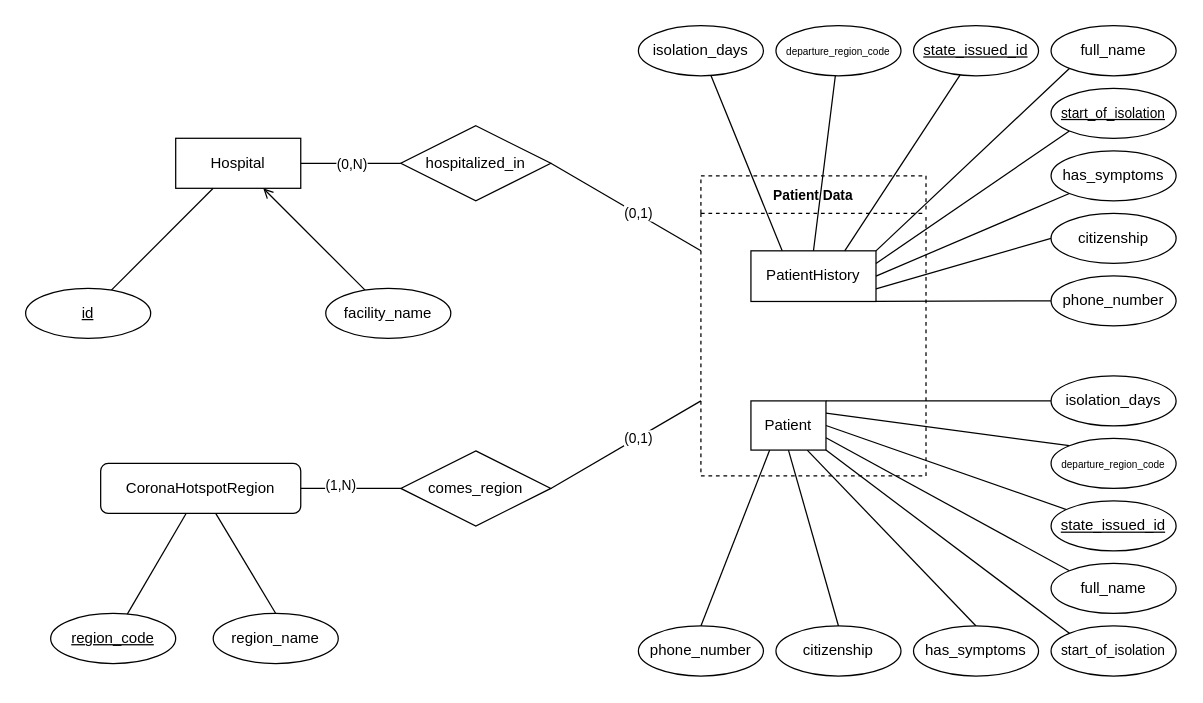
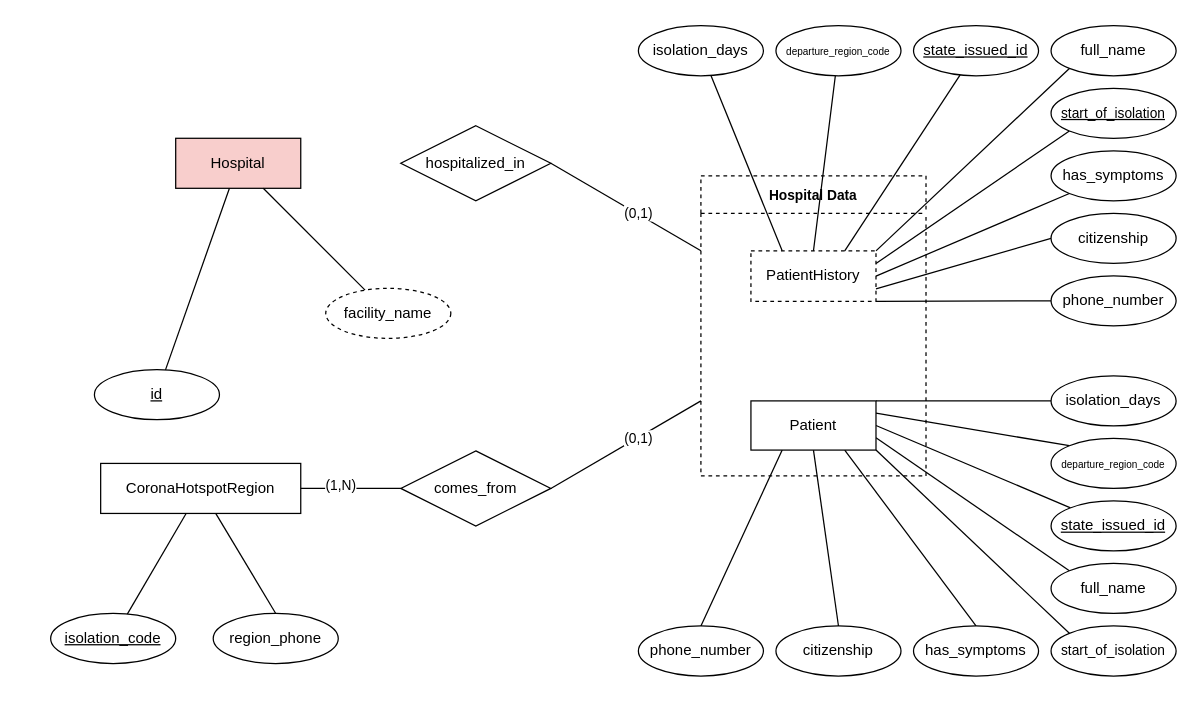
  <mxCell id="0" />
  <mxCell id="1" parent="0" />
- <mxCell id="2" value="CoronaHotspotRegion" style="whiteSpace=wrap;html=1;align=center;rounded=1;" parent="1" vertex="1"><mxGeometry x="80" y="370" width="160" height="40" as="geometry" /></mxCell>
- <mxCell id="3" value="Hospital" style="whiteSpace=wrap;html=1;align=center;rounded=0;" parent="1" vertex="1"><mxGeometry x="140" y="110" width="100" height="40" as="geometry" /></mxCell>
+ <mxCell id="2" value="CoronaHotspotRegion" style="whiteSpace=wrap;html=1;align=center;rounded=0;" parent="1" vertex="1"><mxGeometry x="80" y="370" width="160" height="40" as="geometry" /></mxCell>
+ <mxCell id="3" value="Hospital" style="whiteSpace=wrap;html=1;align=center;rounded=0;fillColor=#f8cecc;" parent="1" vertex="1"><mxGeometry x="140" y="110" width="100" height="40" as="geometry" /></mxCell>
  <mxCell id="4" value="hospitalized_in" style="shape=rhombus;perimeter=rhombusPerimeter;whiteSpace=wrap;html=1;align=center;rounded=0;" parent="1" vertex="1"><mxGeometry x="320" y="100" width="120" height="60" as="geometry" /></mxCell>
- <mxCell id="5" value="" style="endArrow=none;html=1;rounded=0;exitX=1;exitY=0.5;exitDx=0;exitDy=0;entryX=0;entryY=0.5;entryDx=0;entryDy=0;" parent="1" source="3" target="4" edge="1"><mxGeometry relative="1" as="geometry"><mxPoint x="330" y="140" as="sourcePoint" /><mxPoint x="310" y="130" as="targetPoint" /></mxGeometry></mxCell>
- <mxCell id="6" value="(0,N)" style="edgeLabel;html=1;align=center;verticalAlign=middle;resizable=0;points=[];rounded=0;" parent="5" vertex="1" connectable="0"><mxGeometry x="0.206" y="2" relative="1" as="geometry"><mxPoint x="-8" y="2" as="offset" /></mxGeometry></mxCell>
  <mxCell id="7" value="" style="endArrow=none;html=1;rounded=0;exitX=1;exitY=0.5;exitDx=0;exitDy=0;entryX=0;entryY=0.25;entryDx=0;entryDy=0;" parent="1" source="4" target="38" edge="1"><mxGeometry relative="1" as="geometry"><mxPoint x="555" y="375" as="sourcePoint" /><mxPoint x="605" y="345" as="targetPoint" /></mxGeometry></mxCell>
  <mxCell id="8" value="(0,1)" style="edgeLabel;html=1;align=center;verticalAlign=middle;resizable=0;points=[];rounded=0;" parent="7" vertex="1" connectable="0"><mxGeometry x="0.206" y="2" relative="1" as="geometry"><mxPoint x="-4" y="-1" as="offset" /></mxGeometry></mxCell>
- <mxCell id="9" value="comes_region" style="shape=rhombus;perimeter=rhombusPerimeter;whiteSpace=wrap;html=1;align=center;rounded=0;" parent="1" vertex="1"><mxGeometry x="320" y="360" width="120" height="60" as="geometry" /></mxCell>
+ <mxCell id="9" value="comes_from" style="shape=rhombus;perimeter=rhombusPerimeter;whiteSpace=wrap;html=1;align=center;rounded=0;" parent="1" vertex="1"><mxGeometry x="320" y="360" width="120" height="60" as="geometry" /></mxCell>
  <mxCell id="10" value="" style="endArrow=none;html=1;rounded=0;entryX=0;entryY=0.75;entryDx=0;entryDy=0;exitX=1;exitY=0.5;exitDx=0;exitDy=0;" parent="1" source="9" target="38" edge="1"><mxGeometry relative="1" as="geometry"><mxPoint x="375" y="435" as="sourcePoint" /><mxPoint x="635" y="375" as="targetPoint" /><Array as="points" /></mxGeometry></mxCell>
  <mxCell id="11" value="(0,1)" style="edgeLabel;html=1;align=center;verticalAlign=middle;resizable=0;points=[];rounded=0;" parent="10" vertex="1" connectable="0"><mxGeometry x="-0.313" y="-1" relative="1" as="geometry"><mxPoint x="28" y="-17" as="offset" /></mxGeometry></mxCell>
  <mxCell id="12" value="" style="endArrow=none;html=1;rounded=0;entryX=0;entryY=0.5;entryDx=0;entryDy=0;exitX=1;exitY=0.5;exitDx=0;exitDy=0;" parent="1" source="2" target="9" edge="1"><mxGeometry relative="1" as="geometry"><mxPoint x="170" y="470" as="sourcePoint" /><mxPoint x="330" y="470" as="targetPoint" /></mxGeometry></mxCell>
  <mxCell id="13" value="(1,N)" style="edgeLabel;html=1;align=center;verticalAlign=middle;resizable=0;points=[];rounded=0;" parent="12" vertex="1" connectable="0"><mxGeometry x="0.296" relative="1" as="geometry"><mxPoint x="-21" y="-3" as="offset" /></mxGeometry></mxCell>
  <mxCell id="14" value="" style="edgeStyle=none;html=1;endArrow=none;endFill=0;entryX=1;entryY=0.5;entryDx=0;entryDy=0;rounded=0;" parent="1" source="15" target="39" edge="1"><mxGeometry relative="1" as="geometry"><mxPoint x="724.76" y="319.68" as="targetPoint" /></mxGeometry></mxCell>
  <mxCell id="15" value="&lt;u&gt;state_&lt;/u&gt;&lt;u&gt;issued&lt;/u&gt;&lt;u&gt;_id&lt;/u&gt;" style="ellipse;whiteSpace=wrap;html=1;align=center;rounded=0;" parent="1" vertex="1"><mxGeometry x="840" y="400" width="100" height="40" as="geometry" /></mxCell>
  <mxCell id="16" value="" style="edgeStyle=none;html=1;endArrow=none;endFill=0;entryX=1;entryY=0.75;entryDx=0;entryDy=0;exitX=0;exitY=0;exitDx=0;exitDy=0;rounded=0;" parent="1" source="17" target="39" edge="1"><mxGeometry relative="1" as="geometry"><mxPoint x="725.36" y="331.56" as="targetPoint" /></mxGeometry></mxCell>
  <mxCell id="17" value="full_name" style="ellipse;whiteSpace=wrap;html=1;align=center;rounded=0;" parent="1" vertex="1"><mxGeometry x="840" y="450" width="100" height="40" as="geometry" /></mxCell>
  <mxCell id="18" style="edgeStyle=none;html=1;entryX=1;entryY=1;entryDx=0;entryDy=0;endArrow=none;endFill=0;exitX=0;exitY=0;exitDx=0;exitDy=0;rounded=0;" parent="1" source="19" target="39" edge="1"><mxGeometry relative="1" as="geometry"><mxPoint x="725" y="345" as="targetPoint" /></mxGeometry></mxCell>
  <mxCell id="19" value="&lt;font style=&quot;font-size: 11px&quot;&gt;start_of_isolation&lt;/font&gt;" style="ellipse;whiteSpace=wrap;html=1;align=center;rounded=0;" parent="1" vertex="1"><mxGeometry x="840" y="500" width="100" height="40" as="geometry" /></mxCell>
  <mxCell id="20" style="edgeStyle=none;html=1;endArrow=none;endFill=0;exitX=0.5;exitY=0;exitDx=0;exitDy=0;entryX=0.75;entryY=1;entryDx=0;entryDy=0;rounded=0;" parent="1" source="21" target="39" edge="1"><mxGeometry relative="1" as="geometry"><mxPoint x="725.12" y="360.84" as="targetPoint" /></mxGeometry></mxCell>
  <mxCell id="21" value="has_symptoms" style="ellipse;whiteSpace=wrap;html=1;align=center;rounded=0;" parent="1" vertex="1"><mxGeometry x="730" y="500" width="100" height="40" as="geometry" /></mxCell>
  <mxCell id="22" style="edgeStyle=none;html=1;endArrow=none;endFill=0;exitX=0.5;exitY=0;exitDx=0;exitDy=0;entryX=0.5;entryY=1;entryDx=0;entryDy=0;rounded=0;" parent="1" source="23" target="39" edge="1"><mxGeometry relative="1" as="geometry"><mxPoint x="702.143" y="375" as="targetPoint" /></mxGeometry></mxCell>
  <mxCell id="23" value=" citizenship" style="ellipse;whiteSpace=wrap;html=1;align=center;rounded=0;" parent="1" vertex="1"><mxGeometry x="620" y="500" width="100" height="40" as="geometry" /></mxCell>
  <mxCell id="24" value="" style="edgeStyle=none;html=1;endArrow=none;endFill=0;entryX=1;entryY=0.25;entryDx=0;entryDy=0;exitX=0;exitY=0;exitDx=0;exitDy=0;rounded=0;" parent="1" source="25" target="39" edge="1"><mxGeometry relative="1" as="geometry"><mxPoint x="725" y="285" as="targetPoint" /></mxGeometry></mxCell>
  <mxCell id="25" value="&lt;font style=&quot;font-size: 8px&quot;&gt;departure_region_code&lt;/font&gt;" style="ellipse;whiteSpace=wrap;html=1;align=center;rounded=0;" parent="1" vertex="1"><mxGeometry x="840" y="350" width="100" height="40" as="geometry" /></mxCell>
  <mxCell id="26" value="" style="edgeStyle=none;html=1;endArrow=none;endFill=0;rounded=0;" parent="1" source="27" target="2" edge="1"><mxGeometry relative="1" as="geometry" /></mxCell>
- <mxCell id="27" value="&lt;u&gt;region_code&lt;/u&gt;" style="ellipse;whiteSpace=wrap;html=1;align=center;rounded=0;" parent="1" vertex="1"><mxGeometry x="40" y="490" width="100" height="40" as="geometry" /></mxCell>
+ <mxCell id="27" value="&lt;u&gt;isolation_code&lt;/u&gt;" style="ellipse;whiteSpace=wrap;html=1;align=center;rounded=0;" parent="1" vertex="1"><mxGeometry x="40" y="490" width="100" height="40" as="geometry" /></mxCell>
  <mxCell id="28" value="" style="edgeStyle=none;html=1;endArrow=none;endFill=0;exitX=0.5;exitY=0;exitDx=0;exitDy=0;rounded=0;" parent="1" source="29" target="2" edge="1"><mxGeometry relative="1" as="geometry"><mxPoint x="220" y="500" as="sourcePoint" /></mxGeometry></mxCell>
- <mxCell id="29" value="region_name" style="ellipse;whiteSpace=wrap;html=1;align=center;rounded=0;" parent="1" vertex="1"><mxGeometry x="170" y="490" width="100" height="40" as="geometry" /></mxCell>
+ <mxCell id="29" value="region_phone" style="ellipse;whiteSpace=wrap;html=1;align=center;rounded=0;" parent="1" vertex="1"><mxGeometry x="170" y="490" width="100" height="40" as="geometry" /></mxCell>
  <mxCell id="30" value="" style="edgeStyle=none;html=1;endArrow=none;endFill=0;rounded=0;" parent="1" source="31" target="3" edge="1"><mxGeometry relative="1" as="geometry" /></mxCell>
- <mxCell id="31" value="id" style="ellipse;whiteSpace=wrap;html=1;align=center;fontStyle=4;rounded=0;" parent="1" vertex="1"><mxGeometry x="20" y="230" width="100" height="40" as="geometry" /></mxCell>
- <mxCell id="32" value="" style="edgeStyle=none;html=1;endArrow=open;endFill=0;rounded=0;" parent="1" source="33" target="3" edge="1"><mxGeometry relative="1" as="geometry" /></mxCell>
- <mxCell id="33" value="facility_name" style="ellipse;whiteSpace=wrap;html=1;align=center;rounded=0;" parent="1" vertex="1"><mxGeometry x="260" y="230" width="100" height="40" as="geometry" /></mxCell>
+ <mxCell id="31" value="id" style="ellipse;whiteSpace=wrap;html=1;align=center;fontStyle=4;rounded=0;" parent="1" vertex="1"><mxGeometry x="75" y="295" width="100" height="40" as="geometry" /></mxCell>
+ <mxCell id="32" value="" style="edgeStyle=none;html=1;endArrow=none;endFill=0;rounded=0;" parent="1" source="33" target="3" edge="1"><mxGeometry relative="1" as="geometry" /></mxCell>
+ <mxCell id="33" value="facility_name" style="ellipse;whiteSpace=wrap;html=1;align=center;rounded=0;dashed=1;" parent="1" vertex="1"><mxGeometry x="260" y="230" width="100" height="40" as="geometry" /></mxCell>
  <mxCell id="34" value="" style="edgeStyle=none;html=1;endArrow=none;endFill=0;entryX=0.25;entryY=1;entryDx=0;entryDy=0;exitX=0.5;exitY=0;exitDx=0;exitDy=0;rounded=0;" parent="1" source="35" target="39" edge="1"><mxGeometry relative="1" as="geometry"><Array as="points" /><mxPoint x="695" y="375" as="targetPoint" /></mxGeometry></mxCell>
  <mxCell id="35" value=" phone_number" style="ellipse;whiteSpace=wrap;html=1;align=center;rounded=0;" parent="1" vertex="1"><mxGeometry x="510" y="500" width="100" height="40" as="geometry" /></mxCell>
  <mxCell id="36" value="" style="edgeStyle=none;html=1;fontSize=11;endArrow=none;endFill=0;entryX=1;entryY=0;entryDx=0;entryDy=0;rounded=0;" parent="1" source="37" target="39" edge="1"><mxGeometry relative="1" as="geometry" /></mxCell>
  <mxCell id="37" value=" isolation_days" style="ellipse;whiteSpace=wrap;html=1;align=center;rounded=0;" parent="1" vertex="1"><mxGeometry x="840" y="300" width="100" height="40" as="geometry" /></mxCell>
- <mxCell id="38" value="Patient Data" style="swimlane;dashed=1;fontSize=11;gradientColor=none;startSize=30;rounded=0;" parent="1" vertex="1"><mxGeometry x="560" y="140" width="180" height="240" as="geometry" /></mxCell>
- <mxCell id="39" value="Patient" style="whiteSpace=wrap;html=1;align=center;rounded=0;" parent="38" vertex="1"><mxGeometry x="40" y="180" width="60" height="39.33" as="geometry" /></mxCell>
- <mxCell id="40" value="PatientHistory" style="whiteSpace=wrap;html=1;align=center;rounded=0;" parent="38" vertex="1"><mxGeometry x="40" y="60" width="100" height="40.5" as="geometry" /></mxCell>
+ <mxCell id="38" value="Hospital Data" style="swimlane;dashed=1;fontSize=11;gradientColor=none;startSize=30;rounded=0;" parent="1" vertex="1"><mxGeometry x="560" y="140" width="180" height="240" as="geometry" /></mxCell>
+ <mxCell id="39" value="Patient" style="whiteSpace=wrap;html=1;align=center;rounded=0;" parent="38" vertex="1"><mxGeometry x="40" y="180" width="100" height="39.33" as="geometry" /></mxCell>
+ <mxCell id="40" value="PatientHistory" style="whiteSpace=wrap;html=1;align=center;rounded=0;dashed=1;" parent="38" vertex="1"><mxGeometry x="40" y="60" width="100" height="40.5" as="geometry" /></mxCell>
  <mxCell id="41" style="edgeStyle=none;html=1;entryX=0.75;entryY=0;entryDx=0;entryDy=0;fontSize=11;endArrow=none;endFill=0;rounded=0;" parent="1" source="42" target="40" edge="1"><mxGeometry relative="1" as="geometry" /></mxCell>
  <mxCell id="42" value="&lt;u&gt;state_&lt;/u&gt;&lt;u&gt;issued&lt;/u&gt;&lt;u&gt;_id&lt;/u&gt;" style="ellipse;whiteSpace=wrap;html=1;align=center;rounded=0;" parent="1" vertex="1"><mxGeometry x="730" y="20" width="100" height="40" as="geometry" /></mxCell>
  <mxCell id="43" style="edgeStyle=none;html=1;entryX=1;entryY=0;entryDx=0;entryDy=0;fontSize=11;endArrow=none;endFill=0;exitX=0;exitY=1;exitDx=0;exitDy=0;rounded=0;" parent="1" source="44" target="40" edge="1"><mxGeometry relative="1" as="geometry" /></mxCell>
  <mxCell id="44" value="full_name" style="ellipse;whiteSpace=wrap;html=1;align=center;rounded=0;" parent="1" vertex="1"><mxGeometry x="840" y="20" width="100" height="40" as="geometry" /></mxCell>
  <mxCell id="45" style="edgeStyle=none;html=1;entryX=1;entryY=0.25;entryDx=0;entryDy=0;fontSize=11;endArrow=none;endFill=0;exitX=0;exitY=1;exitDx=0;exitDy=0;rounded=0;" parent="1" source="46" target="40" edge="1"><mxGeometry relative="1" as="geometry" /></mxCell>
  <mxCell id="46" value="&lt;font style=&quot;font-size: 11px&quot;&gt;&lt;u&gt;start_of_isolation&lt;/u&gt;&lt;/font&gt;" style="ellipse;whiteSpace=wrap;html=1;align=center;rounded=0;" parent="1" vertex="1"><mxGeometry x="840" y="70" width="100" height="40" as="geometry" /></mxCell>
  <mxCell id="47" style="edgeStyle=none;html=1;entryX=1;entryY=0.5;entryDx=0;entryDy=0;fontSize=11;endArrow=none;endFill=0;exitX=0;exitY=1;exitDx=0;exitDy=0;rounded=0;" parent="1" source="48" target="40" edge="1"><mxGeometry relative="1" as="geometry" /></mxCell>
  <mxCell id="48" value="has_symptoms" style="ellipse;whiteSpace=wrap;html=1;align=center;rounded=0;" parent="1" vertex="1"><mxGeometry x="840" y="120" width="100" height="40" as="geometry" /></mxCell>
  <mxCell id="49" style="edgeStyle=none;html=1;entryX=1;entryY=0.75;entryDx=0;entryDy=0;fontSize=11;endArrow=none;endFill=0;exitX=0;exitY=0.5;exitDx=0;exitDy=0;rounded=0;" parent="1" source="50" target="40" edge="1"><mxGeometry relative="1" as="geometry" /></mxCell>
  <mxCell id="50" value=" citizenship" style="ellipse;whiteSpace=wrap;html=1;align=center;rounded=0;" parent="1" vertex="1"><mxGeometry x="840" y="170" width="100" height="40" as="geometry" /></mxCell>
  <mxCell id="51" style="edgeStyle=none;html=1;entryX=0.5;entryY=0;entryDx=0;entryDy=0;fontSize=11;endArrow=none;endFill=0;rounded=0;" parent="1" source="52" target="40" edge="1"><mxGeometry relative="1" as="geometry" /></mxCell>
  <mxCell id="52" value="&lt;font style=&quot;font-size: 8px&quot;&gt;departure_region_code&lt;/font&gt;" style="ellipse;whiteSpace=wrap;html=1;align=center;rounded=0;" parent="1" vertex="1"><mxGeometry x="620" y="20" width="100" height="40" as="geometry" /></mxCell>
  <mxCell id="53" style="edgeStyle=none;html=1;entryX=1;entryY=1;entryDx=0;entryDy=0;fontSize=11;endArrow=none;endFill=0;rounded=0;" parent="1" source="54" target="40" edge="1"><mxGeometry relative="1" as="geometry" /></mxCell>
  <mxCell id="54" value=" phone_number" style="ellipse;whiteSpace=wrap;html=1;align=center;rounded=0;" parent="1" vertex="1"><mxGeometry x="840" y="220" width="100" height="40" as="geometry" /></mxCell>
  <mxCell id="55" style="edgeStyle=none;html=1;entryX=0.25;entryY=0;entryDx=0;entryDy=0;fontSize=11;endArrow=none;endFill=0;rounded=0;" parent="1" source="56" target="40" edge="1"><mxGeometry relative="1" as="geometry" /></mxCell>
  <mxCell id="56" value=" isolation_days" style="ellipse;whiteSpace=wrap;html=1;align=center;rounded=0;" parent="1" vertex="1"><mxGeometry x="510" y="20" width="100" height="40" as="geometry" /></mxCell>
